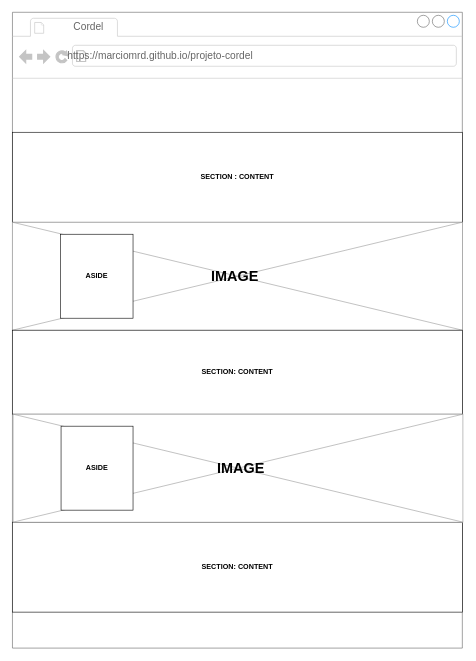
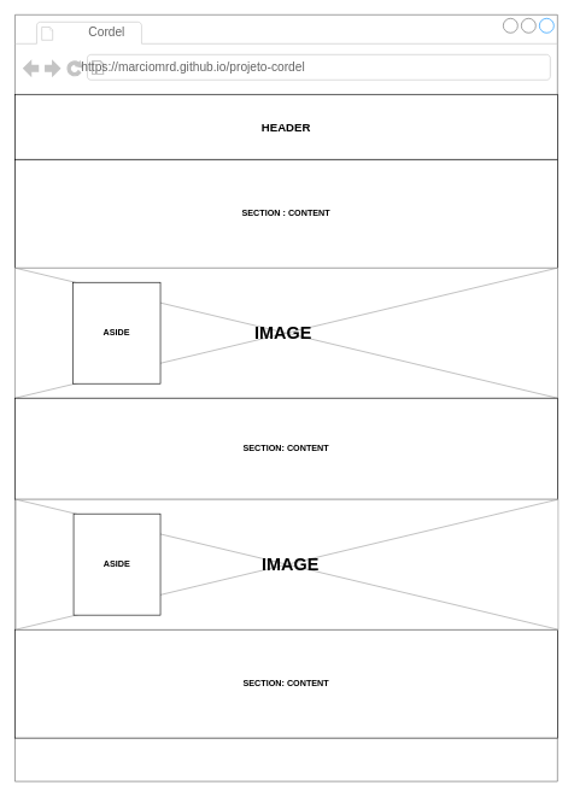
  <mxCell id="0" />
  <mxCell id="1" parent="0" />
  <mxCell id="2" value="" style="strokeWidth=1;shadow=0;dashed=0;align=center;html=1;shape=mxgraph.mockup.containers.browserWindow;rSize=0;strokeColor=#666666;strokeColor2=#008cff;strokeColor3=#c4c4c4;mainText=,;recursiveResize=0;" vertex="1" parent="1"><mxGeometry x="20" y="20" width="750" height="1060" as="geometry" /></mxCell>
  <mxCell id="3" value="Cordel" style="strokeWidth=1;shadow=0;dashed=0;align=center;html=1;shape=mxgraph.mockup.containers.anchor;fontSize=17;fontColor=#666666;align=left;whiteSpace=wrap;" vertex="1" parent="2"><mxGeometry x="100" y="12" width="110" height="26" as="geometry" /></mxCell>
  <mxCell id="4" value="https://marciomrd.github.io/projeto-cordel" style="strokeWidth=1;shadow=0;dashed=0;align=center;html=1;shape=mxgraph.mockup.containers.anchor;rSize=0;fontSize=17;fontColor=#666666;align=left;" vertex="1" parent="2"><mxGeometry x="90" y="60" width="330" height="26" as="geometry" /></mxCell>
+ <mxCell id="5" value="&lt;font size=&quot;3&quot;&gt;&lt;b&gt;HEADER&lt;/b&gt;&lt;/font&gt;" style="rounded=0;whiteSpace=wrap;html=1;" vertex="1" parent="2"><mxGeometry y="110" width="750" height="90" as="geometry" /></mxCell>
  <mxCell id="6" value="&lt;b&gt;SECTION : CONTENT&lt;/b&gt;" style="rounded=0;whiteSpace=wrap;html=1;" vertex="1" parent="2"><mxGeometry y="200" width="750" height="150" as="geometry" /></mxCell>
  <mxCell id="7" value="" style="verticalLabelPosition=bottom;shadow=0;dashed=0;align=center;html=1;verticalAlign=top;strokeWidth=1;shape=mxgraph.mockup.graphics.simpleIcon;strokeColor=#999999;" vertex="1" parent="2"><mxGeometry y="350" width="750" height="180" as="geometry" /></mxCell>
  <mxCell id="8" value="&lt;b&gt;ASIDE&lt;/b&gt;" style="rounded=0;whiteSpace=wrap;html=1;" vertex="1" parent="2"><mxGeometry x="80" y="370" width="121" height="140" as="geometry" /></mxCell>
  <mxCell id="9" value="&lt;b&gt;SECTION: CONTENT&lt;/b&gt;" style="rounded=0;whiteSpace=wrap;html=1;" vertex="1" parent="2"><mxGeometry y="530" width="750" height="140" as="geometry" /></mxCell>
  <mxCell id="10" value="&lt;b&gt;SECTION: CONTENT&lt;/b&gt;" style="rounded=0;whiteSpace=wrap;html=1;" vertex="1" parent="2"><mxGeometry y="850" width="750" height="150" as="geometry" /></mxCell>
  <mxCell id="11" value="&lt;span style=&quot;font-size: 24px;&quot;&gt;&lt;b&gt;IMAGE&lt;/b&gt;&lt;/span&gt;" style="text;html=1;align=center;verticalAlign=middle;whiteSpace=wrap;rounded=0;" vertex="1" parent="2"><mxGeometry x="231" y="385" width="280" height="110" as="geometry" /></mxCell>
  <mxCell id="12" value="" style="verticalLabelPosition=bottom;shadow=0;dashed=0;align=center;html=1;verticalAlign=top;strokeWidth=1;shape=mxgraph.mockup.graphics.simpleIcon;strokeColor=#999999;" vertex="1" parent="1"><mxGeometry x="21" y="690" width="750" height="180" as="geometry" /></mxCell>
  <mxCell id="13" value="&lt;b&gt;ASIDE&lt;/b&gt;" style="rounded=0;whiteSpace=wrap;html=1;" vertex="1" parent="1"><mxGeometry x="101" y="710" width="120" height="140" as="geometry" /></mxCell>
  <mxCell id="14" value="&lt;span style=&quot;font-size: 24px;&quot;&gt;&lt;b&gt;IMAGE&lt;/b&gt;&lt;/span&gt;" style="text;html=1;align=center;verticalAlign=middle;whiteSpace=wrap;rounded=0;" vertex="1" parent="1"><mxGeometry x="261" y="725" width="280" height="110" as="geometry" /></mxCell>
